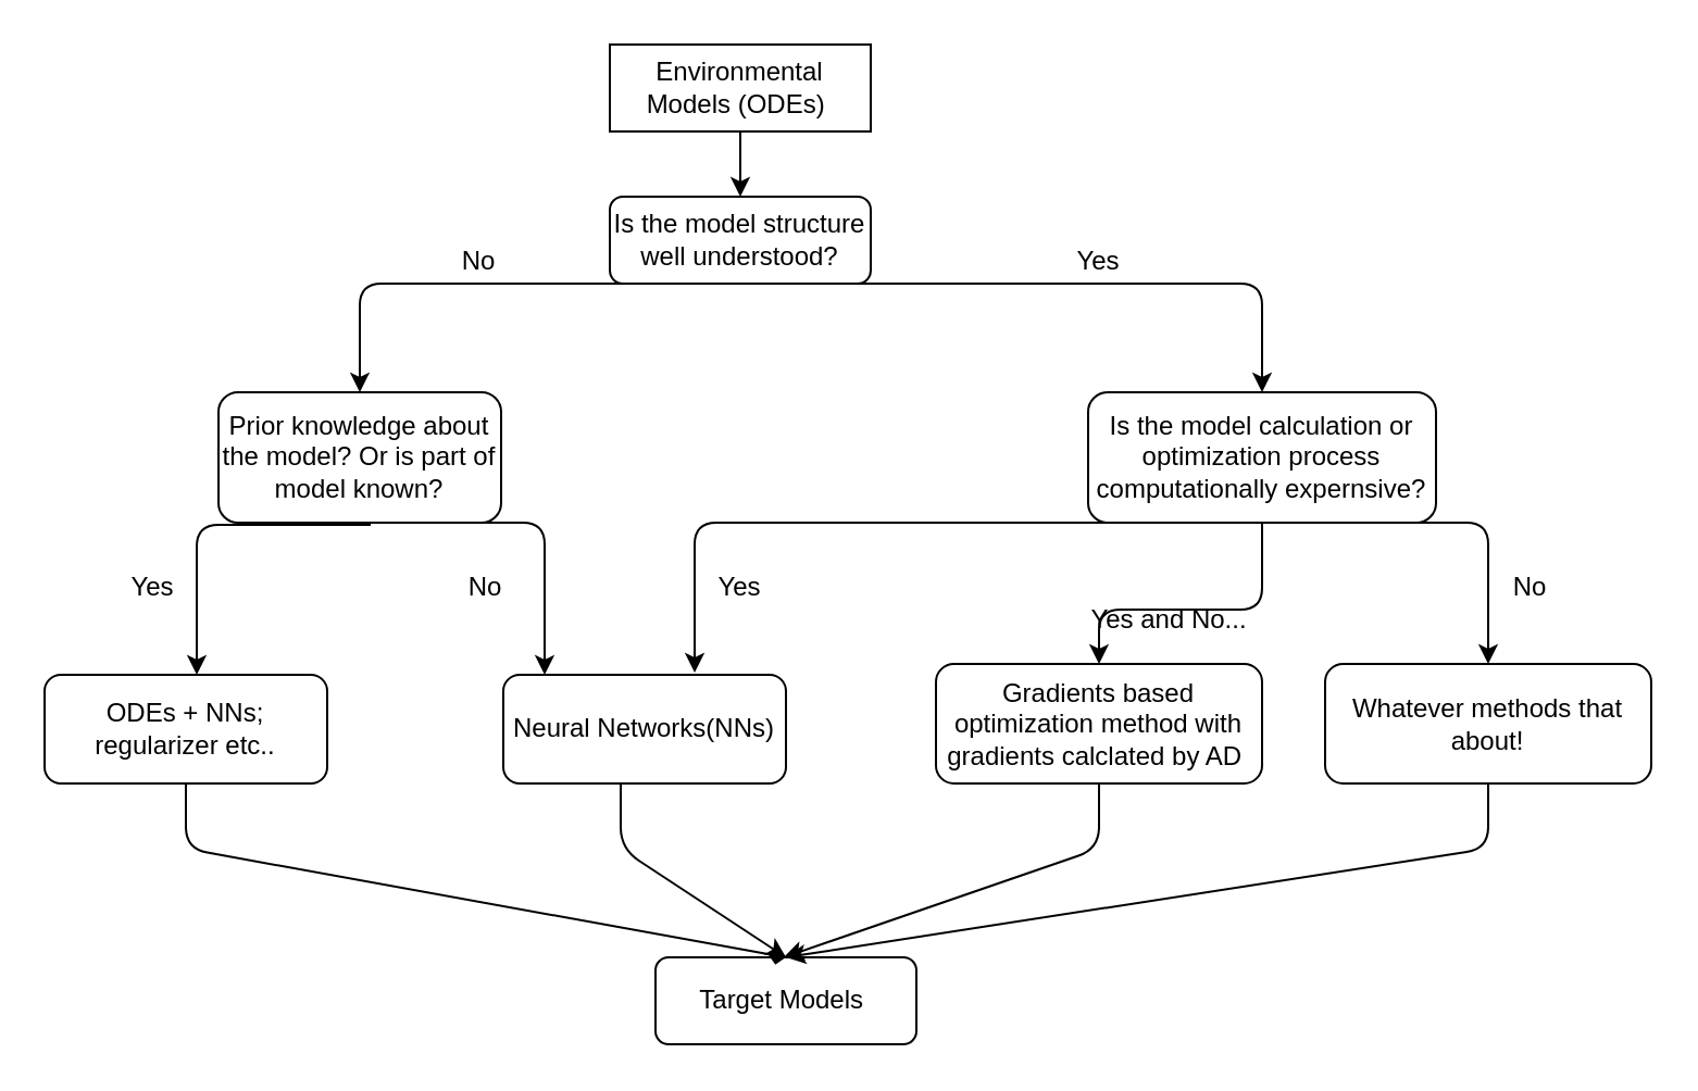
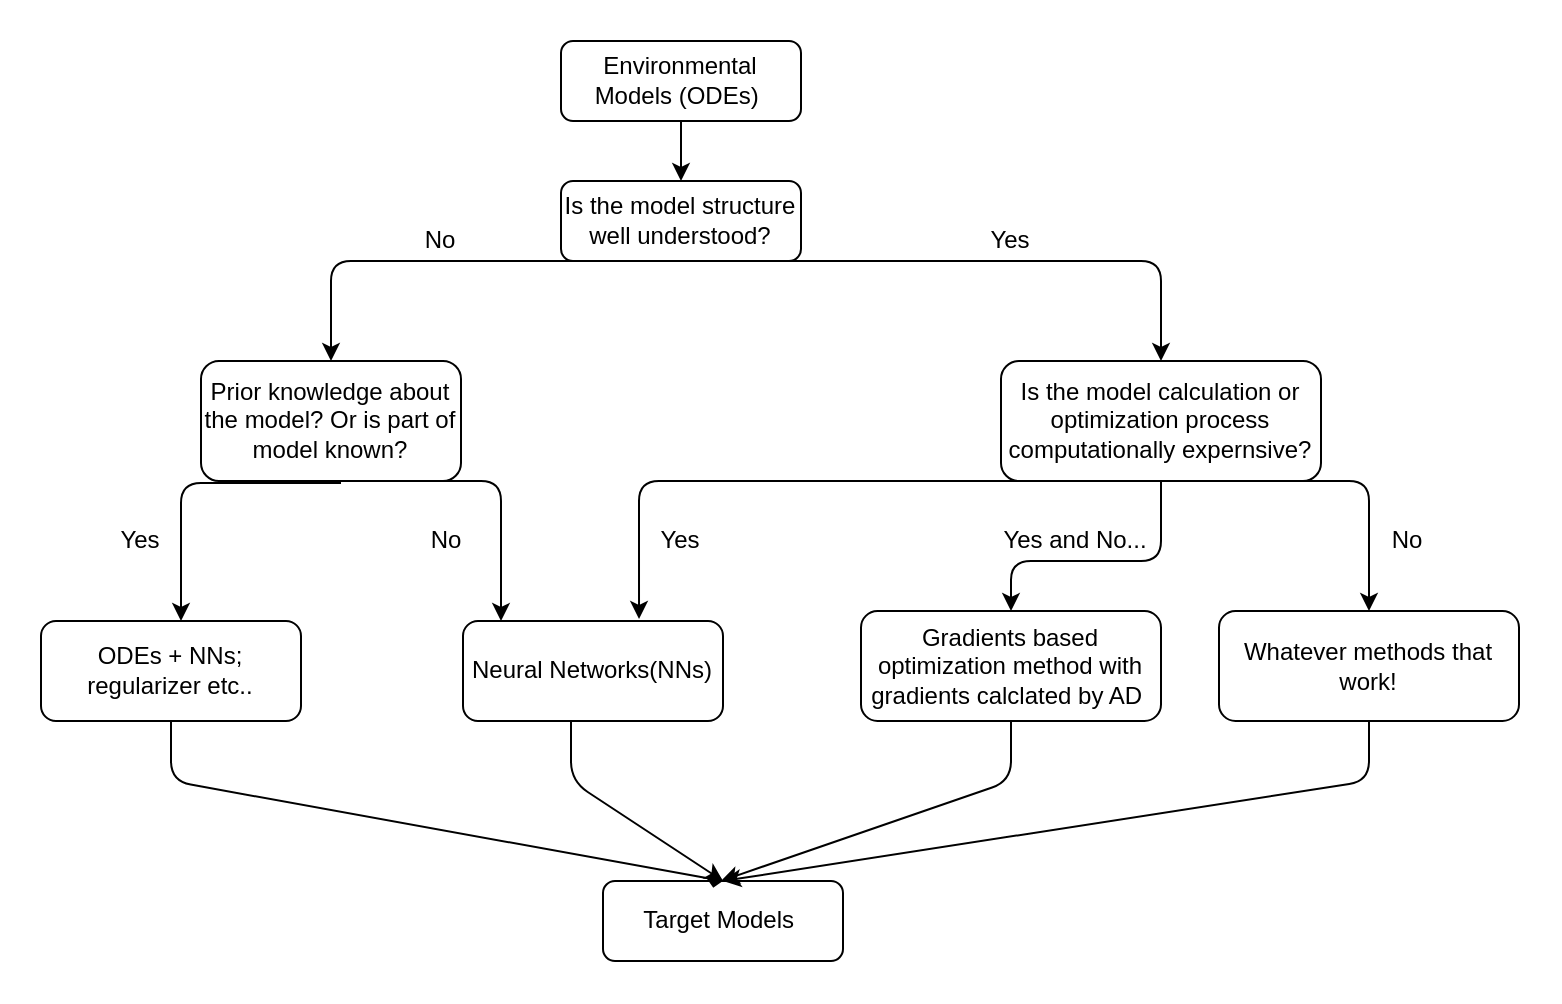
  <mxCell id="0" />
  <mxCell id="1" parent="0" />
- <mxCell id="2" value="Environmental Models (ODEs)&amp;nbsp;" style="whiteSpace=wrap;html=1;rounded=0;" vertex="1" parent="1"><mxGeometry x="280" y="20" width="120" height="40" as="geometry" /></mxCell>
+ <mxCell id="2" value="Environmental Models (ODEs)&amp;nbsp;" style="rounded=1;whiteSpace=wrap;html=1;" vertex="1" parent="1"><mxGeometry x="280" y="20" width="120" height="40" as="geometry" /></mxCell>
  <mxCell id="3" value="" style="endArrow=classic;html=1;exitX=0.5;exitY=1;exitDx=0;exitDy=0;" edge="1" parent="1" source="2"><mxGeometry width="50" height="50" relative="1" as="geometry"><mxPoint x="340" y="60" as="sourcePoint" /><mxPoint x="340" y="90" as="targetPoint" /><Array as="points"><mxPoint x="340" y="80" /></Array></mxGeometry></mxCell>
  <mxCell id="4" value="Is the model structure well understood?" style="rounded=1;whiteSpace=wrap;html=1;" vertex="1" parent="1"><mxGeometry x="280" y="90" width="120" height="40" as="geometry" /></mxCell>
  <mxCell id="5" value="Prior knowledge about the model? Or is part of model known?" style="rounded=1;whiteSpace=wrap;html=1;" vertex="1" parent="1"><mxGeometry x="100" y="180" width="130" height="60" as="geometry" /></mxCell>
  <mxCell id="6" value="" style="endArrow=classic;html=1;entryX=0.5;entryY=0;entryDx=0;entryDy=0;exitX=0.5;exitY=1;exitDx=0;exitDy=0;" edge="1" parent="1" source="4" target="5"><mxGeometry width="50" height="50" relative="1" as="geometry"><mxPoint x="100" y="300" as="sourcePoint" /><mxPoint x="150" y="250" as="targetPoint" /><Array as="points"><mxPoint x="165" y="130" /></Array></mxGeometry></mxCell>
  <mxCell id="7" value="Is the model calculation or optimization process computationally expernsive?" style="rounded=1;whiteSpace=wrap;html=1;" vertex="1" parent="1"><mxGeometry x="500" y="180" width="160" height="60" as="geometry" /></mxCell>
  <mxCell id="8" value="Gradients based optimization method with gradients calclated by AD&amp;nbsp;" style="rounded=1;whiteSpace=wrap;html=1;" vertex="1" parent="1"><mxGeometry x="430" y="305" width="150" height="55" as="geometry" /></mxCell>
  <mxCell id="9" value="" style="endArrow=classic;html=1;entryX=0.5;entryY=0;entryDx=0;entryDy=0;" edge="1" parent="1" target="7"><mxGeometry width="50" height="50" relative="1" as="geometry"><mxPoint x="340" y="130" as="sourcePoint" /><mxPoint x="150" y="250" as="targetPoint" /><Array as="points"><mxPoint x="580" y="130" /></Array></mxGeometry></mxCell>
  <mxCell id="10" value="No" style="text;html=1;strokeColor=none;fillColor=none;align=center;verticalAlign=middle;whiteSpace=wrap;rounded=0;" vertex="1" parent="1"><mxGeometry x="200" y="110" width="40" height="20" as="geometry" /></mxCell>
  <mxCell id="11" value="Yes" style="text;html=1;strokeColor=none;fillColor=none;align=center;verticalAlign=middle;whiteSpace=wrap;rounded=0;" vertex="1" parent="1"><mxGeometry x="490" y="110" width="30" height="20" as="geometry" /></mxCell>
  <mxCell id="12" value="" style="endArrow=classic;html=1;" edge="1" parent="1"><mxGeometry width="50" height="50" relative="1" as="geometry"><mxPoint x="170" y="241" as="sourcePoint" /><mxPoint x="90" y="310" as="targetPoint" /><Array as="points"><mxPoint x="90" y="241" /></Array></mxGeometry></mxCell>
  <mxCell id="13" value="" style="endArrow=classic;html=1;exitX=0.5;exitY=1;exitDx=0;exitDy=0;" edge="1" parent="1" source="5"><mxGeometry width="50" height="50" relative="1" as="geometry"><mxPoint x="169.02" y="251.02" as="sourcePoint" /><mxPoint x="250" y="310" as="targetPoint" /><Array as="points"><mxPoint x="250" y="240" /></Array></mxGeometry></mxCell>
  <mxCell id="14" value="Neural Networks(NNs)" style="rounded=1;whiteSpace=wrap;html=1;" vertex="1" parent="1"><mxGeometry x="231" y="310" width="130" height="50" as="geometry" /></mxCell>
  <mxCell id="15" value="ODEs + NNs; regularizer etc.." style="rounded=1;whiteSpace=wrap;html=1;" vertex="1" parent="1"><mxGeometry x="20" y="310" width="130" height="50" as="geometry" /></mxCell>
  <mxCell id="16" value="" style="endArrow=classic;html=1;entryX=0.677;entryY=-0.02;entryDx=0;entryDy=0;entryPerimeter=0;exitX=0.5;exitY=1;exitDx=0;exitDy=0;" edge="1" parent="1" source="7" target="14"><mxGeometry width="50" height="50" relative="1" as="geometry"><mxPoint x="383" y="290" as="sourcePoint" /><mxPoint x="433" y="240" as="targetPoint" /><Array as="points"><mxPoint x="319" y="240" /></Array></mxGeometry></mxCell>
  <mxCell id="17" value="Yes" style="text;html=1;strokeColor=none;fillColor=none;align=center;verticalAlign=middle;whiteSpace=wrap;rounded=0;" vertex="1" parent="1"><mxGeometry x="55" y="260" width="30" height="20" as="geometry" /></mxCell>
  <mxCell id="18" value="No" style="text;html=1;strokeColor=none;fillColor=none;align=center;verticalAlign=middle;whiteSpace=wrap;rounded=0;" vertex="1" parent="1"><mxGeometry x="208" y="260" width="30" height="20" as="geometry" /></mxCell>
  <mxCell id="19" value="Yes" style="text;html=1;strokeColor=none;fillColor=none;align=center;verticalAlign=middle;whiteSpace=wrap;rounded=0;" vertex="1" parent="1"><mxGeometry x="325" y="260" width="30" height="20" as="geometry" /></mxCell>
  <mxCell id="20" value="" style="endArrow=classic;html=1;entryX=0.5;entryY=0;entryDx=0;entryDy=0;exitX=0.5;exitY=1;exitDx=0;exitDy=0;" edge="1" parent="1" source="7" target="8"><mxGeometry width="50" height="50" relative="1" as="geometry"><mxPoint x="590" y="250" as="sourcePoint" /><mxPoint x="329.01" y="319" as="targetPoint" /><Array as="points"><mxPoint x="580" y="280" /><mxPoint x="505" y="280" /></Array></mxGeometry></mxCell>
- <mxCell id="21" value="Yes and No..." style="text;html=1;strokeColor=none;fillColor=none;align=center;verticalAlign=middle;whiteSpace=wrap;rounded=0;" vertex="1" parent="1"><mxGeometry x="500" y="275" width="75" height="20" as="geometry" /></mxCell>
+ <mxCell id="21" value="Yes and No..." style="text;html=1;strokeColor=none;fillColor=none;align=center;verticalAlign=middle;whiteSpace=wrap;rounded=0;" vertex="1" parent="1"><mxGeometry x="500" y="260" width="75" height="20" as="geometry" /></mxCell>
  <mxCell id="22" value="" style="endArrow=classic;html=1;exitX=0.5;exitY=1;exitDx=0;exitDy=0;entryX=0.5;entryY=0;entryDx=0;entryDy=0;" edge="1" parent="1" source="7" target="24"><mxGeometry width="50" height="50" relative="1" as="geometry"><mxPoint x="590" y="250" as="sourcePoint" /><mxPoint x="730" y="310" as="targetPoint" /><Array as="points"><mxPoint x="684" y="240" /></Array></mxGeometry></mxCell>
  <mxCell id="23" value="No" style="text;html=1;strokeColor=none;fillColor=none;align=center;verticalAlign=middle;whiteSpace=wrap;rounded=0;" vertex="1" parent="1"><mxGeometry x="684" y="260" width="39" height="20" as="geometry" /></mxCell>
- <mxCell id="24" value="Whatever methods that about!" style="rounded=1;whiteSpace=wrap;html=1;" vertex="1" parent="1"><mxGeometry x="609" y="305" width="150" height="55" as="geometry" /></mxCell>
+ <mxCell id="24" value="Whatever methods that work!" style="rounded=1;whiteSpace=wrap;html=1;" vertex="1" parent="1"><mxGeometry x="609" y="305" width="150" height="55" as="geometry" /></mxCell>
  <mxCell id="25" value="Target Models&amp;nbsp;" style="rounded=1;whiteSpace=wrap;html=1;" vertex="1" parent="1"><mxGeometry x="301" y="440" width="120" height="40" as="geometry" /></mxCell>
  <mxCell id="26" value="" style="endArrow=diamond;html=1;exitX=0.5;exitY=1;exitDx=0;exitDy=0;entryX=0.5;entryY=0;entryDx=0;entryDy=0;" edge="1" parent="1" source="15" target="25"><mxGeometry width="50" height="50" relative="1" as="geometry"><mxPoint x="20" y="550" as="sourcePoint" /><mxPoint x="370" y="390" as="targetPoint" /><Array as="points"><mxPoint x="85" y="390" /></Array></mxGeometry></mxCell>
  <mxCell id="27" value="" style="endArrow=classic;html=1;exitX=0.5;exitY=1;exitDx=0;exitDy=0;entryX=0.5;entryY=0;entryDx=0;entryDy=0;" edge="1" parent="1" target="25"><mxGeometry width="50" height="50" relative="1" as="geometry"><mxPoint x="285" y="360" as="sourcePoint" /><mxPoint x="365" y="390" as="targetPoint" /><Array as="points"><mxPoint x="285" y="390" /></Array></mxGeometry></mxCell>
  <mxCell id="28" value="" style="endArrow=classic;html=1;exitX=0.5;exitY=1;exitDx=0;exitDy=0;" edge="1" parent="1" source="8"><mxGeometry width="50" height="50" relative="1" as="geometry"><mxPoint x="300" y="370" as="sourcePoint" /><mxPoint x="360" y="440" as="targetPoint" /><Array as="points"><mxPoint x="505" y="390" /></Array></mxGeometry></mxCell>
  <mxCell id="29" value="" style="endArrow=classic;html=1;exitX=0.5;exitY=1;exitDx=0;exitDy=0;entryX=0.5;entryY=0;entryDx=0;entryDy=0;" edge="1" parent="1" source="24" target="25"><mxGeometry width="50" height="50" relative="1" as="geometry"><mxPoint x="600" y="360" as="sourcePoint" /><mxPoint x="380" y="390" as="targetPoint" /><Array as="points"><mxPoint x="684" y="390" /></Array></mxGeometry></mxCell>
